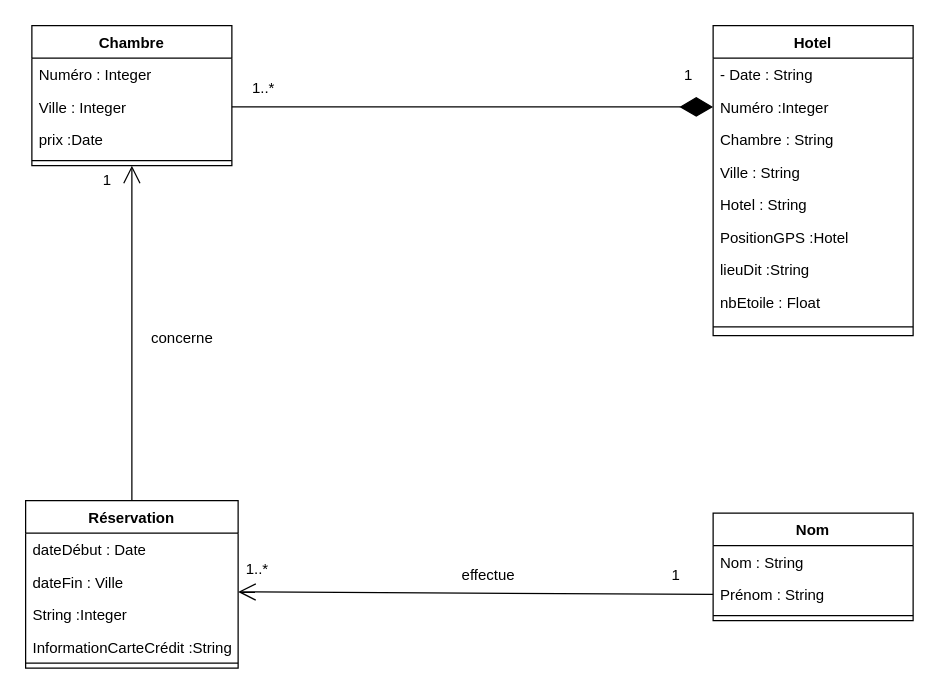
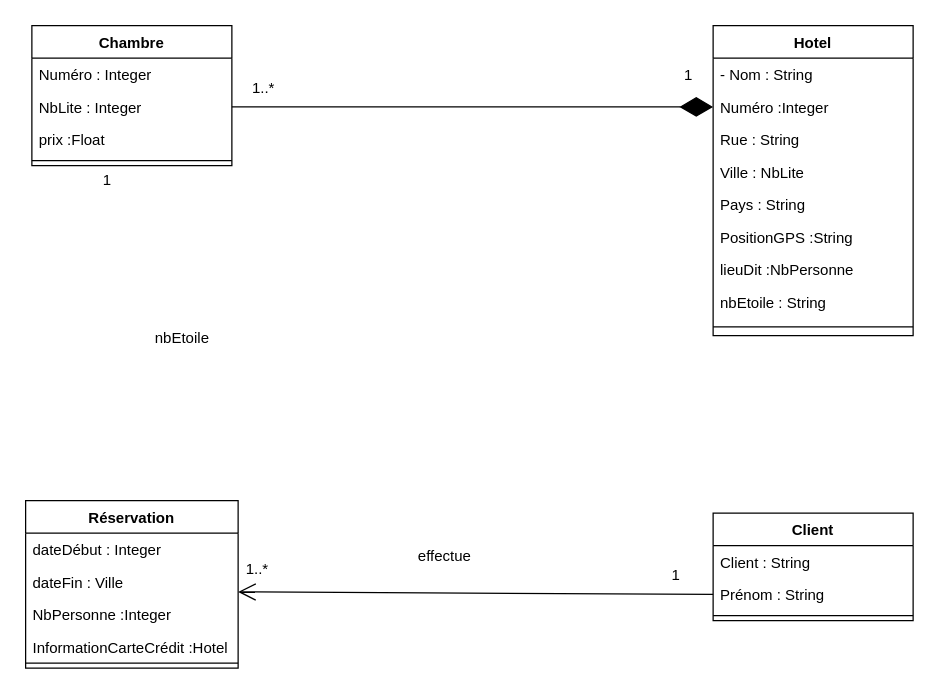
  <mxCell id="0" />
  <mxCell id="1" parent="0" />
  <mxCell id="2" value="Hotel" style="swimlane;fontStyle=1;align=center;verticalAlign=top;childLayout=stackLayout;horizontal=1;startSize=26;horizontalStack=0;resizeParent=1;resizeParentMax=0;resizeLast=0;collapsible=1;marginBottom=0;" vertex="1" parent="1"><mxGeometry x="570" y="20" width="160" height="248" as="geometry" /></mxCell>
- <mxCell id="3" value="- Date : String" style="text;strokeColor=none;fillColor=none;align=left;verticalAlign=top;spacingLeft=4;spacingRight=4;overflow=hidden;rotatable=0;points=[[0,0.5],[1,0.5]];portConstraint=eastwest;" vertex="1" parent="2"><mxGeometry y="26" width="160" height="26" as="geometry" /></mxCell>
+ <mxCell id="3" value="- Nom : String" style="text;strokeColor=none;fillColor=none;align=left;verticalAlign=top;spacingLeft=4;spacingRight=4;overflow=hidden;rotatable=0;points=[[0,0.5],[1,0.5]];portConstraint=eastwest;" vertex="1" parent="2"><mxGeometry y="26" width="160" height="26" as="geometry" /></mxCell>
  <mxCell id="4" value="Numéro :Integer" style="text;strokeColor=none;fillColor=none;align=left;verticalAlign=top;spacingLeft=4;spacingRight=4;overflow=hidden;rotatable=0;points=[[0,0.5],[1,0.5]];portConstraint=eastwest;" vertex="1" parent="2"><mxGeometry y="52" width="160" height="26" as="geometry" /></mxCell>
- <mxCell id="5" value="Chambre : String" style="text;strokeColor=none;fillColor=none;align=left;verticalAlign=top;spacingLeft=4;spacingRight=4;overflow=hidden;rotatable=0;points=[[0,0.5],[1,0.5]];portConstraint=eastwest;" vertex="1" parent="2"><mxGeometry y="78" width="160" height="26" as="geometry" /></mxCell>
- <mxCell id="6" value="Ville : String" style="text;strokeColor=none;fillColor=none;align=left;verticalAlign=top;spacingLeft=4;spacingRight=4;overflow=hidden;rotatable=0;points=[[0,0.5],[1,0.5]];portConstraint=eastwest;" vertex="1" parent="2"><mxGeometry y="104" width="160" height="26" as="geometry" /></mxCell>
- <mxCell id="7" value="Hotel : String" style="text;strokeColor=none;fillColor=none;align=left;verticalAlign=top;spacingLeft=4;spacingRight=4;overflow=hidden;rotatable=0;points=[[0,0.5],[1,0.5]];portConstraint=eastwest;" vertex="1" parent="2"><mxGeometry y="130" width="160" height="26" as="geometry" /></mxCell>
- <mxCell id="8" value="PositionGPS :Hotel" style="text;strokeColor=none;fillColor=none;align=left;verticalAlign=top;spacingLeft=4;spacingRight=4;overflow=hidden;rotatable=0;points=[[0,0.5],[1,0.5]];portConstraint=eastwest;" vertex="1" parent="2"><mxGeometry y="156" width="160" height="26" as="geometry" /></mxCell>
- <mxCell id="9" value="lieuDit :String" style="text;strokeColor=none;fillColor=none;align=left;verticalAlign=top;spacingLeft=4;spacingRight=4;overflow=hidden;rotatable=0;points=[[0,0.5],[1,0.5]];portConstraint=eastwest;" vertex="1" parent="2"><mxGeometry y="182" width="160" height="26" as="geometry" /></mxCell>
- <mxCell id="10" value="nbEtoile : Float" style="text;strokeColor=none;fillColor=none;align=left;verticalAlign=top;spacingLeft=4;spacingRight=4;overflow=hidden;rotatable=0;points=[[0,0.5],[1,0.5]];portConstraint=eastwest;" vertex="1" parent="2"><mxGeometry y="208" width="160" height="26" as="geometry" /></mxCell>
+ <mxCell id="5" value="Rue : String" style="text;strokeColor=none;fillColor=none;align=left;verticalAlign=top;spacingLeft=4;spacingRight=4;overflow=hidden;rotatable=0;points=[[0,0.5],[1,0.5]];portConstraint=eastwest;" vertex="1" parent="2"><mxGeometry y="78" width="160" height="26" as="geometry" /></mxCell>
+ <mxCell id="6" value="Ville : NbLite" style="text;strokeColor=none;fillColor=none;align=left;verticalAlign=top;spacingLeft=4;spacingRight=4;overflow=hidden;rotatable=0;points=[[0,0.5],[1,0.5]];portConstraint=eastwest;" vertex="1" parent="2"><mxGeometry y="104" width="160" height="26" as="geometry" /></mxCell>
+ <mxCell id="7" value="Pays : String" style="text;strokeColor=none;fillColor=none;align=left;verticalAlign=top;spacingLeft=4;spacingRight=4;overflow=hidden;rotatable=0;points=[[0,0.5],[1,0.5]];portConstraint=eastwest;" vertex="1" parent="2"><mxGeometry y="130" width="160" height="26" as="geometry" /></mxCell>
+ <mxCell id="8" value="PositionGPS :String" style="text;strokeColor=none;fillColor=none;align=left;verticalAlign=top;spacingLeft=4;spacingRight=4;overflow=hidden;rotatable=0;points=[[0,0.5],[1,0.5]];portConstraint=eastwest;" vertex="1" parent="2"><mxGeometry y="156" width="160" height="26" as="geometry" /></mxCell>
+ <mxCell id="9" value="lieuDit :NbPersonne" style="text;strokeColor=none;fillColor=none;align=left;verticalAlign=top;spacingLeft=4;spacingRight=4;overflow=hidden;rotatable=0;points=[[0,0.5],[1,0.5]];portConstraint=eastwest;" vertex="1" parent="2"><mxGeometry y="182" width="160" height="26" as="geometry" /></mxCell>
+ <mxCell id="10" value="nbEtoile : String" style="text;strokeColor=none;fillColor=none;align=left;verticalAlign=top;spacingLeft=4;spacingRight=4;overflow=hidden;rotatable=0;points=[[0,0.5],[1,0.5]];portConstraint=eastwest;" vertex="1" parent="2"><mxGeometry y="208" width="160" height="26" as="geometry" /></mxCell>
  <mxCell id="11" value="" style="line;strokeWidth=1;fillColor=none;align=left;verticalAlign=middle;spacingTop=-1;spacingLeft=3;spacingRight=3;rotatable=0;labelPosition=right;points=[];portConstraint=eastwest;" vertex="1" parent="2"><mxGeometry y="234" width="160" height="14" as="geometry" /></mxCell>
  <mxCell id="12" value="Chambre" style="swimlane;fontStyle=1;align=center;verticalAlign=top;childLayout=stackLayout;horizontal=1;startSize=26;horizontalStack=0;resizeParent=1;resizeParentMax=0;resizeLast=0;collapsible=1;marginBottom=0;" vertex="1" parent="1"><mxGeometry x="25" y="20" width="160" height="112" as="geometry" /></mxCell>
  <mxCell id="13" value="Numéro : Integer" style="text;strokeColor=none;fillColor=none;align=left;verticalAlign=top;spacingLeft=4;spacingRight=4;overflow=hidden;rotatable=0;points=[[0,0.5],[1,0.5]];portConstraint=eastwest;" vertex="1" parent="12"><mxGeometry y="26" width="160" height="26" as="geometry" /></mxCell>
- <mxCell id="14" value="Ville : Integer" style="text;strokeColor=none;fillColor=none;align=left;verticalAlign=top;spacingLeft=4;spacingRight=4;overflow=hidden;rotatable=0;points=[[0,0.5],[1,0.5]];portConstraint=eastwest;" vertex="1" parent="12"><mxGeometry y="52" width="160" height="26" as="geometry" /></mxCell>
- <mxCell id="15" value="prix :Date" style="text;strokeColor=none;fillColor=none;align=left;verticalAlign=top;spacingLeft=4;spacingRight=4;overflow=hidden;rotatable=0;points=[[0,0.5],[1,0.5]];portConstraint=eastwest;" vertex="1" parent="12"><mxGeometry y="78" width="160" height="26" as="geometry" /></mxCell>
+ <mxCell id="14" value="NbLite : Integer" style="text;strokeColor=none;fillColor=none;align=left;verticalAlign=top;spacingLeft=4;spacingRight=4;overflow=hidden;rotatable=0;points=[[0,0.5],[1,0.5]];portConstraint=eastwest;" vertex="1" parent="12"><mxGeometry y="52" width="160" height="26" as="geometry" /></mxCell>
+ <mxCell id="15" value="prix :Float" style="text;strokeColor=none;fillColor=none;align=left;verticalAlign=top;spacingLeft=4;spacingRight=4;overflow=hidden;rotatable=0;points=[[0,0.5],[1,0.5]];portConstraint=eastwest;" vertex="1" parent="12"><mxGeometry y="78" width="160" height="26" as="geometry" /></mxCell>
  <mxCell id="16" value="" style="line;strokeWidth=1;fillColor=none;align=left;verticalAlign=middle;spacingTop=-1;spacingLeft=3;spacingRight=3;rotatable=0;labelPosition=right;points=[];portConstraint=eastwest;" vertex="1" parent="12"><mxGeometry y="104" width="160" height="8" as="geometry" /></mxCell>
  <mxCell id="17" value="" style="endArrow=diamondThin;endFill=1;endSize=24;html=1;entryX=0;entryY=0.5;entryDx=0;entryDy=0;exitX=1;exitY=0.5;exitDx=0;exitDy=0;" edge="1" parent="1" source="14" target="4"><mxGeometry width="160" relative="1" as="geometry"><mxPoint x="310" y="80" as="sourcePoint" /><mxPoint x="470" y="80" as="targetPoint" /></mxGeometry></mxCell>
  <mxCell id="18" value="1..*" style="text;html=1;align=center;verticalAlign=middle;resizable=0;points=[];autosize=1;" vertex="1" parent="1"><mxGeometry x="195" y="60" width="30" height="20" as="geometry" /></mxCell>
  <mxCell id="19" value="1" style="text;html=1;align=center;verticalAlign=middle;resizable=0;points=[];autosize=1;" vertex="1" parent="1"><mxGeometry x="540" y="50" width="20" height="20" as="geometry" /></mxCell>
  <mxCell id="20" value="Réservation" style="swimlane;fontStyle=1;align=center;verticalAlign=top;childLayout=stackLayout;horizontal=1;startSize=26;horizontalStack=0;resizeParent=1;resizeParentMax=0;resizeLast=0;collapsible=1;marginBottom=0;" vertex="1" parent="1"><mxGeometry x="20" y="400" width="170" height="134" as="geometry" /></mxCell>
- <mxCell id="21" value="dateDébut : Date" style="text;strokeColor=none;fillColor=none;align=left;verticalAlign=top;spacingLeft=4;spacingRight=4;overflow=hidden;rotatable=0;points=[[0,0.5],[1,0.5]];portConstraint=eastwest;" vertex="1" parent="20"><mxGeometry y="26" width="170" height="26" as="geometry" /></mxCell>
+ <mxCell id="21" value="dateDébut : Integer" style="text;strokeColor=none;fillColor=none;align=left;verticalAlign=top;spacingLeft=4;spacingRight=4;overflow=hidden;rotatable=0;points=[[0,0.5],[1,0.5]];portConstraint=eastwest;" vertex="1" parent="20"><mxGeometry y="26" width="170" height="26" as="geometry" /></mxCell>
  <mxCell id="22" value="dateFin : Ville" style="text;strokeColor=none;fillColor=none;align=left;verticalAlign=top;spacingLeft=4;spacingRight=4;overflow=hidden;rotatable=0;points=[[0,0.5],[1,0.5]];portConstraint=eastwest;" vertex="1" parent="20"><mxGeometry y="52" width="170" height="26" as="geometry" /></mxCell>
- <mxCell id="23" value="String :Integer" style="text;strokeColor=none;fillColor=none;align=left;verticalAlign=top;spacingLeft=4;spacingRight=4;overflow=hidden;rotatable=0;points=[[0,0.5],[1,0.5]];portConstraint=eastwest;" vertex="1" parent="20"><mxGeometry y="78" width="170" height="26" as="geometry" /></mxCell>
- <mxCell id="24" value="InformationCarteCrédit :String" style="text;strokeColor=none;fillColor=none;align=left;verticalAlign=top;spacingLeft=4;spacingRight=4;overflow=hidden;rotatable=0;points=[[0,0.5],[1,0.5]];portConstraint=eastwest;" vertex="1" parent="20"><mxGeometry y="104" width="170" height="22" as="geometry" /></mxCell>
+ <mxCell id="23" value="NbPersonne :Integer" style="text;strokeColor=none;fillColor=none;align=left;verticalAlign=top;spacingLeft=4;spacingRight=4;overflow=hidden;rotatable=0;points=[[0,0.5],[1,0.5]];portConstraint=eastwest;" vertex="1" parent="20"><mxGeometry y="78" width="170" height="26" as="geometry" /></mxCell>
+ <mxCell id="24" value="InformationCarteCrédit :Hotel" style="text;strokeColor=none;fillColor=none;align=left;verticalAlign=top;spacingLeft=4;spacingRight=4;overflow=hidden;rotatable=0;points=[[0,0.5],[1,0.5]];portConstraint=eastwest;" vertex="1" parent="20"><mxGeometry y="104" width="170" height="22" as="geometry" /></mxCell>
  <mxCell id="25" value="" style="line;strokeWidth=1;fillColor=none;align=left;verticalAlign=middle;spacingTop=-1;spacingLeft=3;spacingRight=3;rotatable=0;labelPosition=right;points=[];portConstraint=eastwest;" vertex="1" parent="20"><mxGeometry y="126" width="170" height="8" as="geometry" /></mxCell>
- <mxCell id="26" value="Nom" style="swimlane;fontStyle=1;align=center;verticalAlign=top;childLayout=stackLayout;horizontal=1;startSize=26;horizontalStack=0;resizeParent=1;resizeParentMax=0;resizeLast=0;collapsible=1;marginBottom=0;" vertex="1" parent="1"><mxGeometry x="570" y="410" width="160" height="86" as="geometry" /></mxCell>
- <mxCell id="27" value="Nom : String" style="text;strokeColor=none;fillColor=none;align=left;verticalAlign=top;spacingLeft=4;spacingRight=4;overflow=hidden;rotatable=0;points=[[0,0.5],[1,0.5]];portConstraint=eastwest;" vertex="1" parent="26"><mxGeometry y="26" width="160" height="26" as="geometry" /></mxCell>
+ <mxCell id="26" value="Client" style="swimlane;fontStyle=1;align=center;verticalAlign=top;childLayout=stackLayout;horizontal=1;startSize=26;horizontalStack=0;resizeParent=1;resizeParentMax=0;resizeLast=0;collapsible=1;marginBottom=0;" vertex="1" parent="1"><mxGeometry x="570" y="410" width="160" height="86" as="geometry" /></mxCell>
+ <mxCell id="27" value="Client : String" style="text;strokeColor=none;fillColor=none;align=left;verticalAlign=top;spacingLeft=4;spacingRight=4;overflow=hidden;rotatable=0;points=[[0,0.5],[1,0.5]];portConstraint=eastwest;" vertex="1" parent="26"><mxGeometry y="26" width="160" height="26" as="geometry" /></mxCell>
  <mxCell id="28" value="Prénom : String" style="text;strokeColor=none;fillColor=none;align=left;verticalAlign=top;spacingLeft=4;spacingRight=4;overflow=hidden;rotatable=0;points=[[0,0.5],[1,0.5]];portConstraint=eastwest;" vertex="1" parent="26"><mxGeometry y="52" width="160" height="26" as="geometry" /></mxCell>
  <mxCell id="29" value="" style="line;strokeWidth=1;fillColor=none;align=left;verticalAlign=middle;spacingTop=-1;spacingLeft=3;spacingRight=3;rotatable=0;labelPosition=right;points=[];portConstraint=eastwest;" vertex="1" parent="26"><mxGeometry y="78" width="160" height="8" as="geometry" /></mxCell>
  <mxCell id="30" value="" style="endArrow=open;endFill=1;endSize=12;html=1;exitX=0;exitY=0.5;exitDx=0;exitDy=0;" edge="1" parent="1" source="28"><mxGeometry width="160" relative="1" as="geometry"><mxPoint x="320" y="470" as="sourcePoint" /><mxPoint x="190" y="473" as="targetPoint" /></mxGeometry></mxCell>
- <mxCell id="31" value="" style="endArrow=open;endFill=1;endSize=12;html=1;exitX=0.5;exitY=0;exitDx=0;exitDy=0;entryX=0.5;entryY=1;entryDx=0;entryDy=0;" edge="1" parent="1" source="20" target="12"><mxGeometry width="160" relative="1" as="geometry"><mxPoint x="110" y="350" as="sourcePoint" /><mxPoint x="110" y="158" as="targetPoint" /></mxGeometry></mxCell>
  <mxCell id="32" value="1" style="text;html=1;align=center;verticalAlign=middle;resizable=0;points=[];autosize=1;" vertex="1" parent="1"><mxGeometry x="530" y="450" width="20" height="20" as="geometry" /></mxCell>
  <mxCell id="33" value="1..*" style="text;html=1;align=center;verticalAlign=middle;resizable=0;points=[];autosize=1;" vertex="1" parent="1"><mxGeometry x="190" y="445" width="30" height="20" as="geometry" /></mxCell>
- <mxCell id="34" value="concerne" style="text;html=1;align=center;verticalAlign=middle;resizable=0;points=[];autosize=1;" vertex="1" parent="1"><mxGeometry x="110" y="260" width="70" height="20" as="geometry" /></mxCell>
- <mxCell id="35" value="effectue" style="text;html=1;align=center;verticalAlign=middle;resizable=0;points=[];autosize=1;" vertex="1" parent="1"><mxGeometry x="360" y="450" width="60" height="20" as="geometry" /></mxCell>
+ <mxCell id="34" value="nbEtoile" style="text;html=1;align=center;verticalAlign=middle;resizable=0;points=[];autosize=1;" vertex="1" parent="1"><mxGeometry x="110" y="260" width="70" height="20" as="geometry" /></mxCell>
+ <mxCell id="35" value="effectue" style="text;html=1;align=center;verticalAlign=middle;resizable=0;points=[];autosize=1;" vertex="1" parent="1"><mxGeometry x="325" y="435" width="60" height="20" as="geometry" /></mxCell>
  <mxCell id="36" value="1" style="text;html=1;align=center;verticalAlign=middle;resizable=0;points=[];autosize=1;" vertex="1" parent="1"><mxGeometry x="75" y="134" width="20" height="20" as="geometry" /></mxCell>
